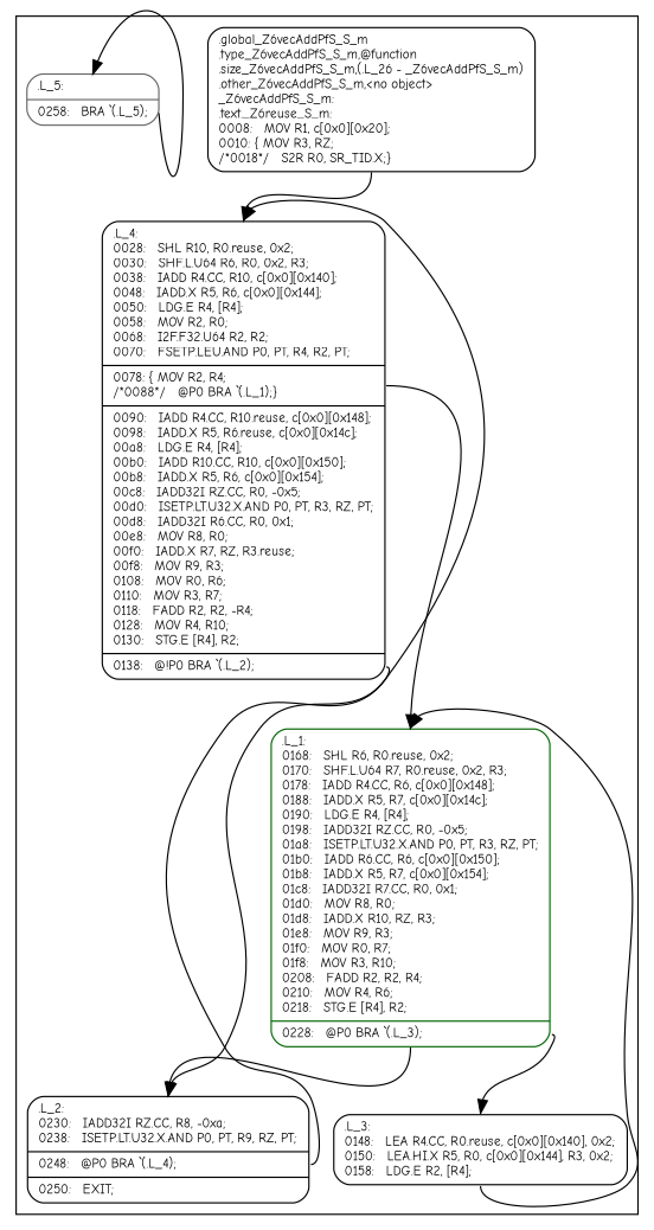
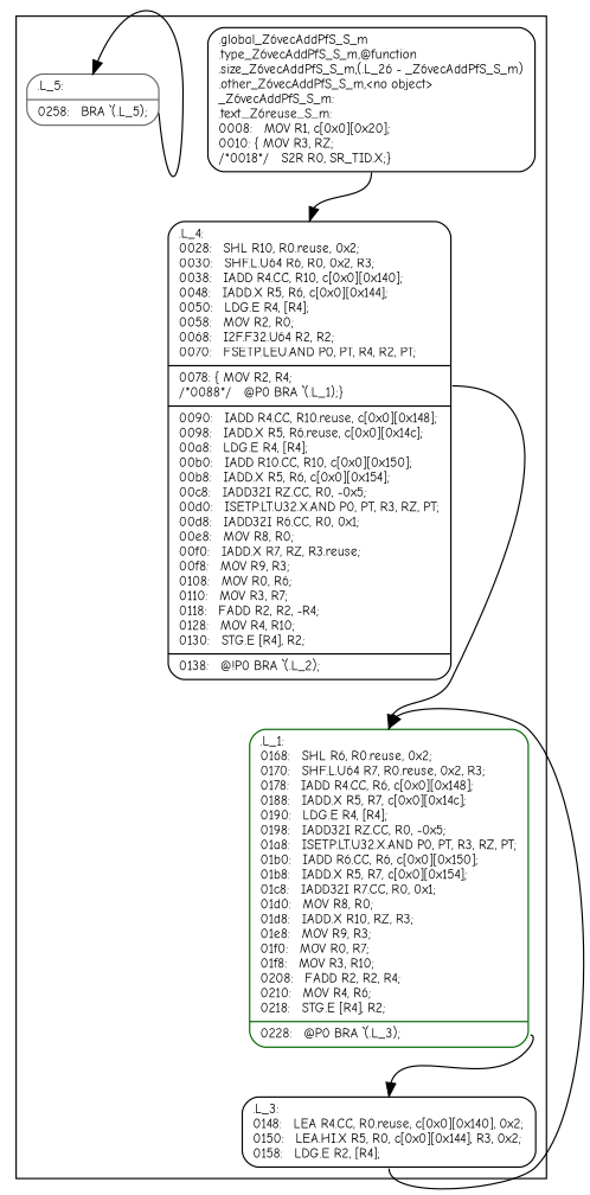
  digraph {
    fontname="Comic Neue"
    node [color=black fontname="Comic Neue" fontsize=10 shape=Mrecord]
    edge [fontname="Comic Neue" headport="entry:n" style=solid tailport="exit0:e"]
    n1 [label="{<entry>	.global		_Z6vecAddPfS_S_m\l	.type		_Z6vecAddPfS_S_m,@function\l	.size		_Z6vecAddPfS_S_m,(.L_26\ -\ _Z6vecAddPfS_S_m)\l	.other		_Z6vecAddPfS_S_m,\<no\ object\>\l_Z6vecAddPfS_S_m:\l.text._Z6reuse_S_m:\l0008:\ \ \ MOV\ R1,\ c\[0x0\]\[0x20\];\l0010:\ \{\ MOV\ R3,\ RZ;\l/*0018*/\ \ \ S2R\ R0,\ SR_TID.X;\}\l}"]
    n2 [label="{<entry>.L_4:\l0028:\ \ \ SHL\ R10,\ R0.reuse,\ 0x2;\l0030:\ \ \ SHF.L.U64\ R6,\ R0,\ 0x2,\ R3;\l0038:\ \ \ IADD\ R4.CC,\ R10,\ c\[0x0\]\[0x140\];\l0048:\ \ \ IADD.X\ R5,\ R6,\ c\[0x0\]\[0x144\];\l0050:\ \ \ LDG.E\ R4,\ \[R4\];\l0058:\ \ \ MOV\ R2,\ R0;\l0068:\ \ \ I2F.F32.U64\ R2,\ R2;\l0070:\ \ \ FSETP.LEU.AND\ P0,\ PT,\ R4,\ R2,\ PT;\l|<exit0>0078:\ \{\ MOV\ R2,\ R4;\l/*0088*/\ \ \ @P0\ BRA\ `(.L_1);\}\l|<exitpost0>0090:\ \ \ IADD\ R4.CC,\ R10.reuse,\ c\[0x0\]\[0x148\];\l0098:\ \ \ IADD.X\ R5,\ R6.reuse,\ c\[0x0\]\[0x14c\];\l00a8:\ \ \ LDG.E\ R4,\ \[R4\];\l00b0:\ \ \ IADD\ R10.CC,\ R10,\ c\[0x0\]\[0x150\];\l00b8:\ \ \ IADD.X\ R5,\ R6,\ c\[0x0\]\[0x154\];\l00c8:\ \ \ IADD32I\ RZ.CC,\ R0,\ -0x5;\l00d0:\ \ \ ISETP.LT.U32.X.AND\ P0,\ PT,\ R3,\ RZ,\ PT;\l00d8:\ \ \ IADD32I\ R6.CC,\ R0,\ 0x1;\l00e8:\ \ \ MOV\ R8,\ R0;\l00f0:\ \ \ IADD.X\ R7,\ RZ,\ R3.reuse;\l00f8:\ \ \ MOV\ R9,\ R3;\l0108:\ \ \ MOV\ R0,\ R6;\l0110:\ \ \ MOV\ R3,\ R7;\l0118:\ \ \ FADD\ R2,\ R2,\ -R4;\l0128:\ \ \ MOV\ R4,\ R10;\l0130:\ \ \ STG.E\ \[R4\],\ R2;\l|<exit1>0138:\ \ \ @!P0\ BRA\ `(.L_2);\l}"]
    n3 [color=darkgreen label="{<entry>.L_1:\l0168:\ \ \ SHL\ R6,\ R0.reuse,\ 0x2;\l0170:\ \ \ SHF.L.U64\ R7,\ R0.reuse,\ 0x2,\ R3;\l0178:\ \ \ IADD\ R4.CC,\ R6,\ c\[0x0\]\[0x148\];\l0188:\ \ \ IADD.X\ R5,\ R7,\ c\[0x0\]\[0x14c\];\l0190:\ \ \ LDG.E\ R4,\ \[R4\];\l0198:\ \ \ IADD32I\ RZ.CC,\ R0,\ -0x5;\l01a8:\ \ \ ISETP.LT.U32.X.AND\ P0,\ PT,\ R3,\ RZ,\ PT;\l01b0:\ \ \ IADD\ R6.CC,\ R6,\ c\[0x0\]\[0x150\];\l01b8:\ \ \ IADD.X\ R5,\ R7,\ c\[0x0\]\[0x154\];\l01c8:\ \ \ IADD32I\ R7.CC,\ R0,\ 0x1;\l01d0:\ \ \ MOV\ R8,\ R0;\l01d8:\ \ \ IADD.X\ R10,\ RZ,\ R3;\l01e8:\ \ \ MOV\ R9,\ R3;\l01f0:\ \ \ MOV\ R0,\ R7;\l01f8:\ \ \ MOV\ R3,\ R10;\l0208:\ \ \ FADD\ R2,\ R2,\ R4;\l0210:\ \ \ MOV\ R4,\ R6;\l0218:\ \ \ STG.E\ \[R4\],\ R2;\l|<exit0>0228:\ \ \ @P0\ BRA\ `(.L_3);\l}"]
-   n4 [label="{<entry>.L_2:\l0230:\ \ \ IADD32I\ RZ.CC,\ R8,\ -0xa;\l0238:\ \ \ ISETP.LT.U32.X.AND\ P0,\ PT,\ R9,\ RZ,\ PT;\l|<exit0>0248:\ \ \ @P0\ BRA\ `(.L_4);\l|<exit1>0250:\ \ \ EXIT;\l}"]
    n5 [label="{<entry>.L_3:\l0148:\ \ \ LEA\ R4.CC,\ R0.reuse,\ c\[0x0\]\[0x140\],\ 0x2;\l0150:\ \ \ LEA.HI.X\ R5,\ R0,\ c\[0x0\]\[0x144\],\ R3,\ 0x2;\l0158:\ \ \ LDG.E\ R2,\ \[R4\];\l}"]
    n6 [color=gray40 label="{<entry>.L_5:\l|<exit0>0258:\ \ \ BRA\ `(.L_5);\l}"]
    subgraph cluster_1 {
      n1
      n2
      n3
-     n4
      n5
      n6
    }
    n1 -> n2 [tailport="entry:s"]
    n2 -> n3
-   n2 -> n4 [tailport="exit1:e"]
-   n3 -> n4 [tailport="exit0:s"]
    n3 -> n5
-   n4 -> n2
    n5 -> n3 [tailport="entry:s"]
    n6 -> n6
  }
